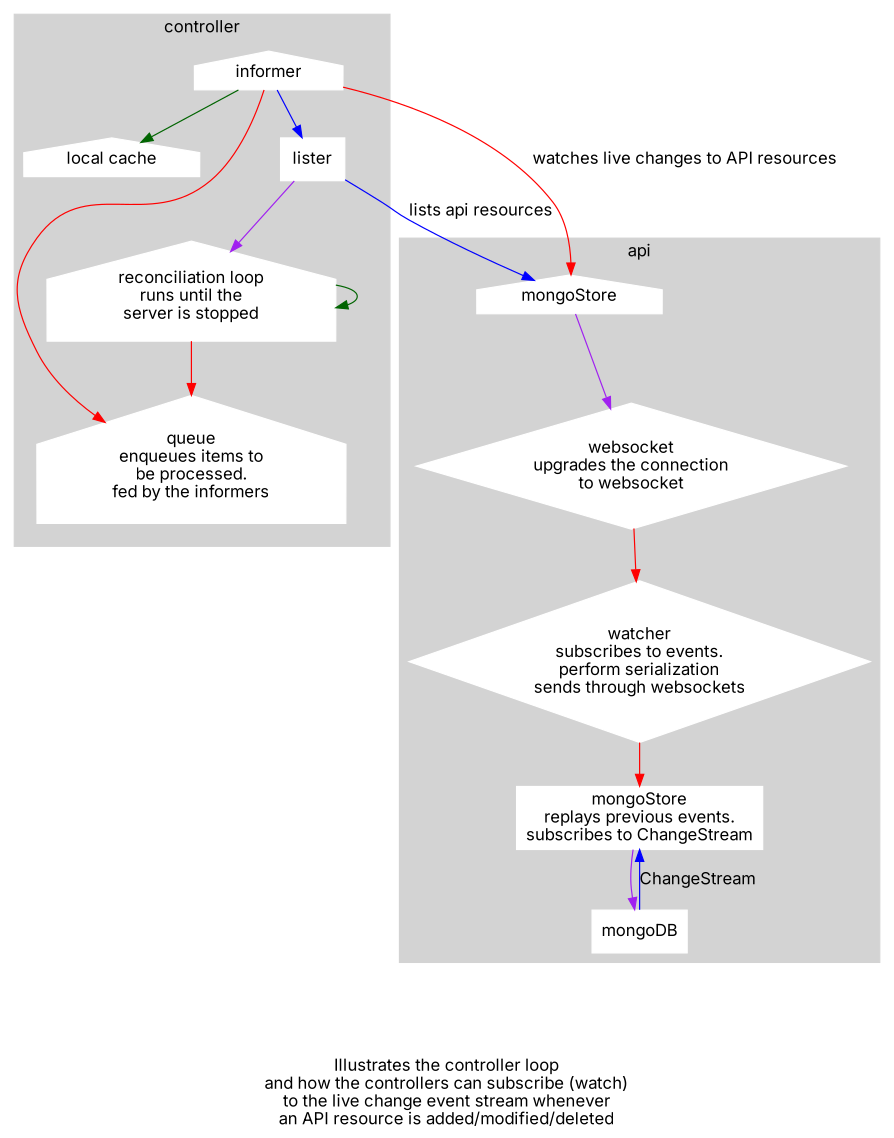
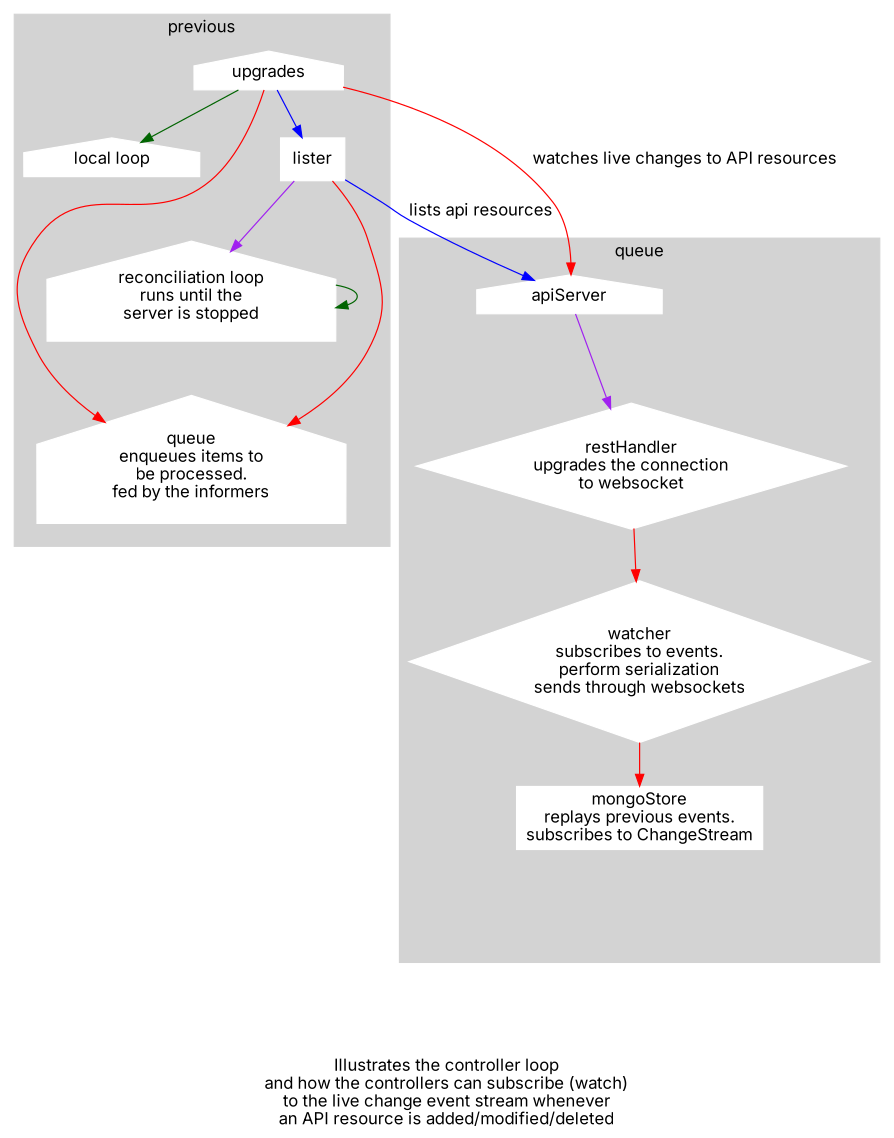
  digraph {
    fontname=Inter
    label="Illustrates the controller loop\nand how the controllers can subscribe (watch)\nto the live change event stream whenever\nan API resource is added/modified/deleted"
    node [color=white fontname=Inter shape=house style=filled]
    edge [color=red fontname=Inter]
-   n1 [label="local cache"]
+   n1 [label="local loop"]
    n2 [label="reconciliation loop\nruns until the\nserver is stopped"]
    n3 [label="queue\nenqueues items to\nbe processed.\nfed by the informers"]
-   informer
+   informer [label=upgrades]
    lister [shape=box]
-   n6 [label="websocket\nupgrades the connection\nto websocket" shape=diamond]
+   n6 [label="restHandler\nupgrades the connection\nto websocket" shape=diamond]
    n7 [label="watcher\nsubscribes to events.\nperform serialization\nsends through websockets" shape=diamond]
    n8 [label="mongoStore\nreplays previous events.\nsubscribes to ChangeStream" shape=box]
-   mongoDB [shape=box]
-   apiServer [label=mongoStore]
+   apiServer
    subgraph cluster_1 {
      color=lightgrey
-     label=controller
+     label=previous
      style=filled
      n1
      n2
      n3
      informer
      lister
    }
    subgraph cluster_2 {
      color=lightgrey
-     label=api
+     label=queue
      style=filled
      n6
      n7
      n8
-     mongoDB
      apiServer
    }
    n2 -> n2 [color=darkgreen]
-   n2 -> n3
+   lister -> n3
    informer -> n1 [color=darkgreen]
    informer -> n3
    informer -> lister [color=blue]
    informer -> apiServer [label="watches live changes to API resources"]
    lister -> n2 [color=purple]
    lister -> apiServer [color=blue label="lists api resources"]
    n6 -> n7
    n7 -> n8
-   n8 -> mongoDB [color=purple]
-   mongoDB -> n8 [color=blue label=ChangeStream]
    apiServer -> n6 [color=purple]
  }
